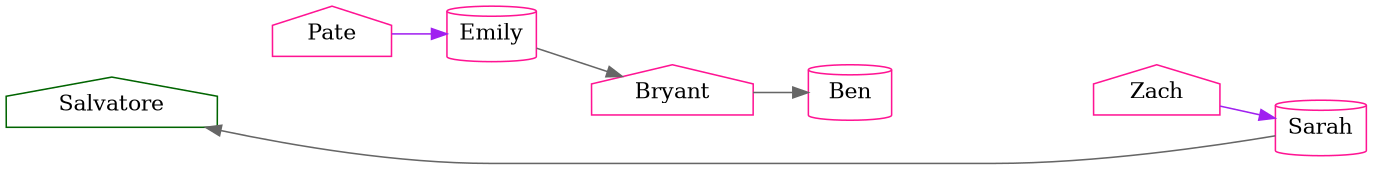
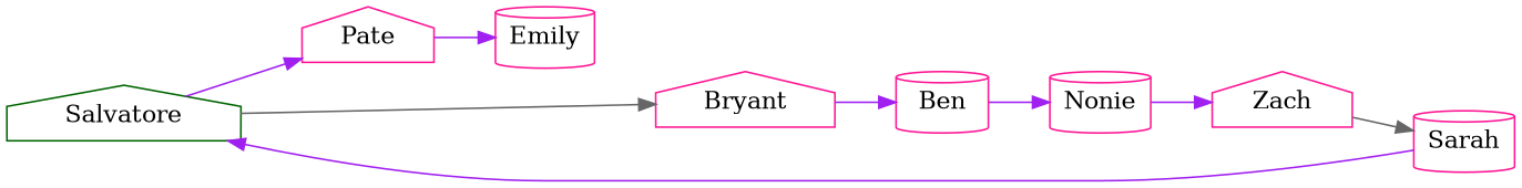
  digraph {
    rankdir=LR
    root=Salvatore
    node [color=deeppink shape=house]
    edge [color=purple]
    Salvatore [color=darkgreen]
    Pate
    Emily [shape=cylinder]
    Bryant
    Ben [shape=cylinder]
+   Nonie [shape=cylinder]
    Zach
    Sarah [shape=cylinder]
+   Salvatore -> Pate
    Pate -> Emily
-   Emily -> Bryant [color=gray40]
-   Bryant -> Ben [color=gray40]
-   Zach -> Sarah
-   Sarah -> Salvatore [color=gray40]
+   Salvatore -> Bryant [color=gray40]
+   Bryant -> Ben
+   Ben -> Nonie
+   Nonie -> Zach
+   Zach -> Sarah [color=gray40]
+   Sarah -> Salvatore
  }
